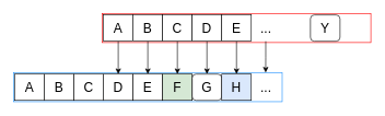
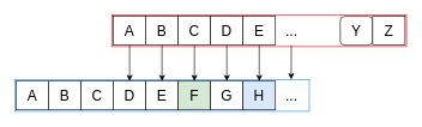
  <mxCell id="0" />
  <mxCell id="1" parent="0" />
  <mxCell id="2" value="" style="rounded=0;whiteSpace=wrap;html=1;strokeColor=light-dark(#1E90FF,#0000FF);" vertex="1" parent="1"><mxGeometry x="20" y="110" width="409" height="44" as="geometry" /></mxCell>
  <mxCell id="3" value="" style="rounded=0;whiteSpace=wrap;html=1;strokeColor=light-dark(#FF0000,#FF0000);" parent="1" vertex="1"><mxGeometry x="155" y="20" width="409" height="44" as="geometry" /></mxCell>
  <mxCell id="4" style="edgeStyle=orthogonalEdgeStyle;rounded=0;orthogonalLoop=1;jettySize=auto;html=1;entryX=0.5;entryY=0;entryDx=0;entryDy=0;" edge="1" parent="1" source="5" target="17"><mxGeometry relative="1" as="geometry" /></mxCell>
  <mxCell id="5" value="&lt;font style=&quot;font-size: 20px;&quot;&gt;B&lt;/font&gt;" style="rounded=0;whiteSpace=wrap;html=1;" parent="1" vertex="1"><mxGeometry x="202" y="22" width="45" height="40" as="geometry" /></mxCell>
  <mxCell id="6" style="edgeStyle=orthogonalEdgeStyle;rounded=0;orthogonalLoop=1;jettySize=auto;html=1;entryX=0.5;entryY=0;entryDx=0;entryDy=0;" edge="1" parent="1" source="7" target="18"><mxGeometry relative="1" as="geometry" /></mxCell>
  <mxCell id="7" value="&lt;font style=&quot;font-size: 20px;&quot;&gt;C&lt;/font&gt;" style="rounded=0;whiteSpace=wrap;html=1;" parent="1" vertex="1"><mxGeometry x="247" y="22" width="45" height="40" as="geometry" /></mxCell>
  <mxCell id="8" style="edgeStyle=orthogonalEdgeStyle;rounded=0;orthogonalLoop=1;jettySize=auto;html=1;entryX=0.5;entryY=0;entryDx=0;entryDy=0;" edge="1" parent="1" source="9" target="19"><mxGeometry relative="1" as="geometry" /></mxCell>
  <mxCell id="9" value="&lt;font style=&quot;font-size: 20px;&quot;&gt;D&lt;/font&gt;" style="rounded=0;whiteSpace=wrap;html=1;" parent="1" vertex="1"><mxGeometry x="292" y="22" width="45" height="40" as="geometry" /></mxCell>
  <mxCell id="10" style="edgeStyle=orthogonalEdgeStyle;rounded=0;orthogonalLoop=1;jettySize=auto;html=1;entryX=0.5;entryY=0;entryDx=0;entryDy=0;" edge="1" parent="1" source="11" target="20"><mxGeometry relative="1" as="geometry" /></mxCell>
  <mxCell id="11" value="&lt;font style=&quot;font-size: 20px;&quot;&gt;E&lt;/font&gt;" style="rounded=0;whiteSpace=wrap;html=1;" parent="1" vertex="1"><mxGeometry x="337" y="22" width="45" height="40" as="geometry" /></mxCell>
  <mxCell id="12" value="&lt;font style=&quot;font-size: 20px;&quot;&gt;Y&lt;/font&gt;" style="whiteSpace=wrap;html=1;rounded=1;" parent="1" vertex="1"><mxGeometry x="472" y="22" width="45" height="40" as="geometry" /></mxCell>
+ <mxCell id="13" value="&lt;span style=&quot;font-size: 20px;&quot;&gt;Z&lt;/span&gt;" style="rounded=0;whiteSpace=wrap;html=1;" parent="1" vertex="1"><mxGeometry x="517" y="22" width="45" height="40" as="geometry" /></mxCell>
  <mxCell id="14" value="&lt;font style=&quot;font-size: 20px;&quot;&gt;...&lt;/font&gt;" style="text;html=1;align=center;verticalAlign=middle;resizable=0;points=[];autosize=1;strokeColor=none;fillColor=none;" parent="1" vertex="1"><mxGeometry x="384" y="22" width="40" height="40" as="geometry" /></mxCell>
  <mxCell id="15" value="&lt;font style=&quot;font-size: 20px;&quot;&gt;B&lt;/font&gt;" style="rounded=0;whiteSpace=wrap;html=1;" parent="1" vertex="1"><mxGeometry x="67" y="112" width="45" height="40" as="geometry" /></mxCell>
  <mxCell id="16" value="&lt;font style=&quot;font-size: 20px;&quot;&gt;D&lt;/font&gt;" style="rounded=0;whiteSpace=wrap;html=1;" parent="1" vertex="1"><mxGeometry x="157" y="112" width="45" height="40" as="geometry" /></mxCell>
  <mxCell id="17" value="&lt;font style=&quot;font-size: 20px;&quot;&gt;E&lt;/font&gt;" style="rounded=0;whiteSpace=wrap;html=1;" parent="1" vertex="1"><mxGeometry x="202" y="112" width="45" height="40" as="geometry" /></mxCell>
  <mxCell id="18" value="&lt;font style=&quot;font-size: 20px;&quot;&gt;F&lt;/font&gt;" style="rounded=0;whiteSpace=wrap;html=1;fillColor=#d5e8d4;" parent="1" vertex="1"><mxGeometry x="247" y="112" width="45" height="40" as="geometry" /></mxCell>
- <mxCell id="19" value="&lt;span style=&quot;font-size: 20px;&quot;&gt;G&lt;/span&gt;" style="whiteSpace=wrap;html=1;rounded=1;" parent="1" vertex="1"><mxGeometry x="292" y="112" width="45" height="40" as="geometry" /></mxCell>
+ <mxCell id="19" value="&lt;span style=&quot;font-size: 20px;&quot;&gt;G&lt;/span&gt;" style="rounded=0;whiteSpace=wrap;html=1;" parent="1" vertex="1"><mxGeometry x="292" y="112" width="45" height="40" as="geometry" /></mxCell>
  <mxCell id="20" value="&lt;font style=&quot;font-size: 20px;&quot;&gt;H&lt;/font&gt;" style="rounded=0;whiteSpace=wrap;html=1;fillColor=#dae8fc;" parent="1" vertex="1"><mxGeometry x="337" y="112" width="45" height="40" as="geometry" /></mxCell>
  <mxCell id="21" style="edgeStyle=orthogonalEdgeStyle;rounded=0;orthogonalLoop=1;jettySize=auto;html=1;entryX=0.5;entryY=0;entryDx=0;entryDy=0;" edge="1" parent="1" source="22" target="16"><mxGeometry relative="1" as="geometry" /></mxCell>
  <mxCell id="22" value="&lt;font style=&quot;font-size: 20px;&quot;&gt;A&lt;/font&gt;" style="rounded=0;whiteSpace=wrap;html=1;" parent="1" vertex="1"><mxGeometry x="157" y="22" width="45" height="40" as="geometry" /></mxCell>
  <mxCell id="23" value="&lt;font style=&quot;font-size: 20px;&quot;&gt;A&lt;/font&gt;" style="rounded=0;whiteSpace=wrap;html=1;" parent="1" vertex="1"><mxGeometry x="22" y="112" width="45" height="40" as="geometry" /></mxCell>
  <mxCell id="24" value="&lt;font style=&quot;font-size: 20px;&quot;&gt;C&lt;/font&gt;" style="rounded=0;whiteSpace=wrap;html=1;" vertex="1" parent="1"><mxGeometry x="112" y="112" width="45" height="40" as="geometry" /></mxCell>
  <mxCell id="25" value="&lt;font style=&quot;font-size: 20px;&quot;&gt;...&lt;/font&gt;" style="text;html=1;align=center;verticalAlign=middle;resizable=0;points=[];autosize=1;strokeColor=none;fillColor=none;" vertex="1" parent="1"><mxGeometry x="384" y="112" width="40" height="40" as="geometry" /></mxCell>
  <mxCell id="26" style="edgeStyle=orthogonalEdgeStyle;rounded=0;orthogonalLoop=1;jettySize=auto;html=1;entryX=0.497;entryY=-0.059;entryDx=0;entryDy=0;entryPerimeter=0;" edge="1" parent="1" source="14" target="25"><mxGeometry relative="1" as="geometry" /></mxCell>
